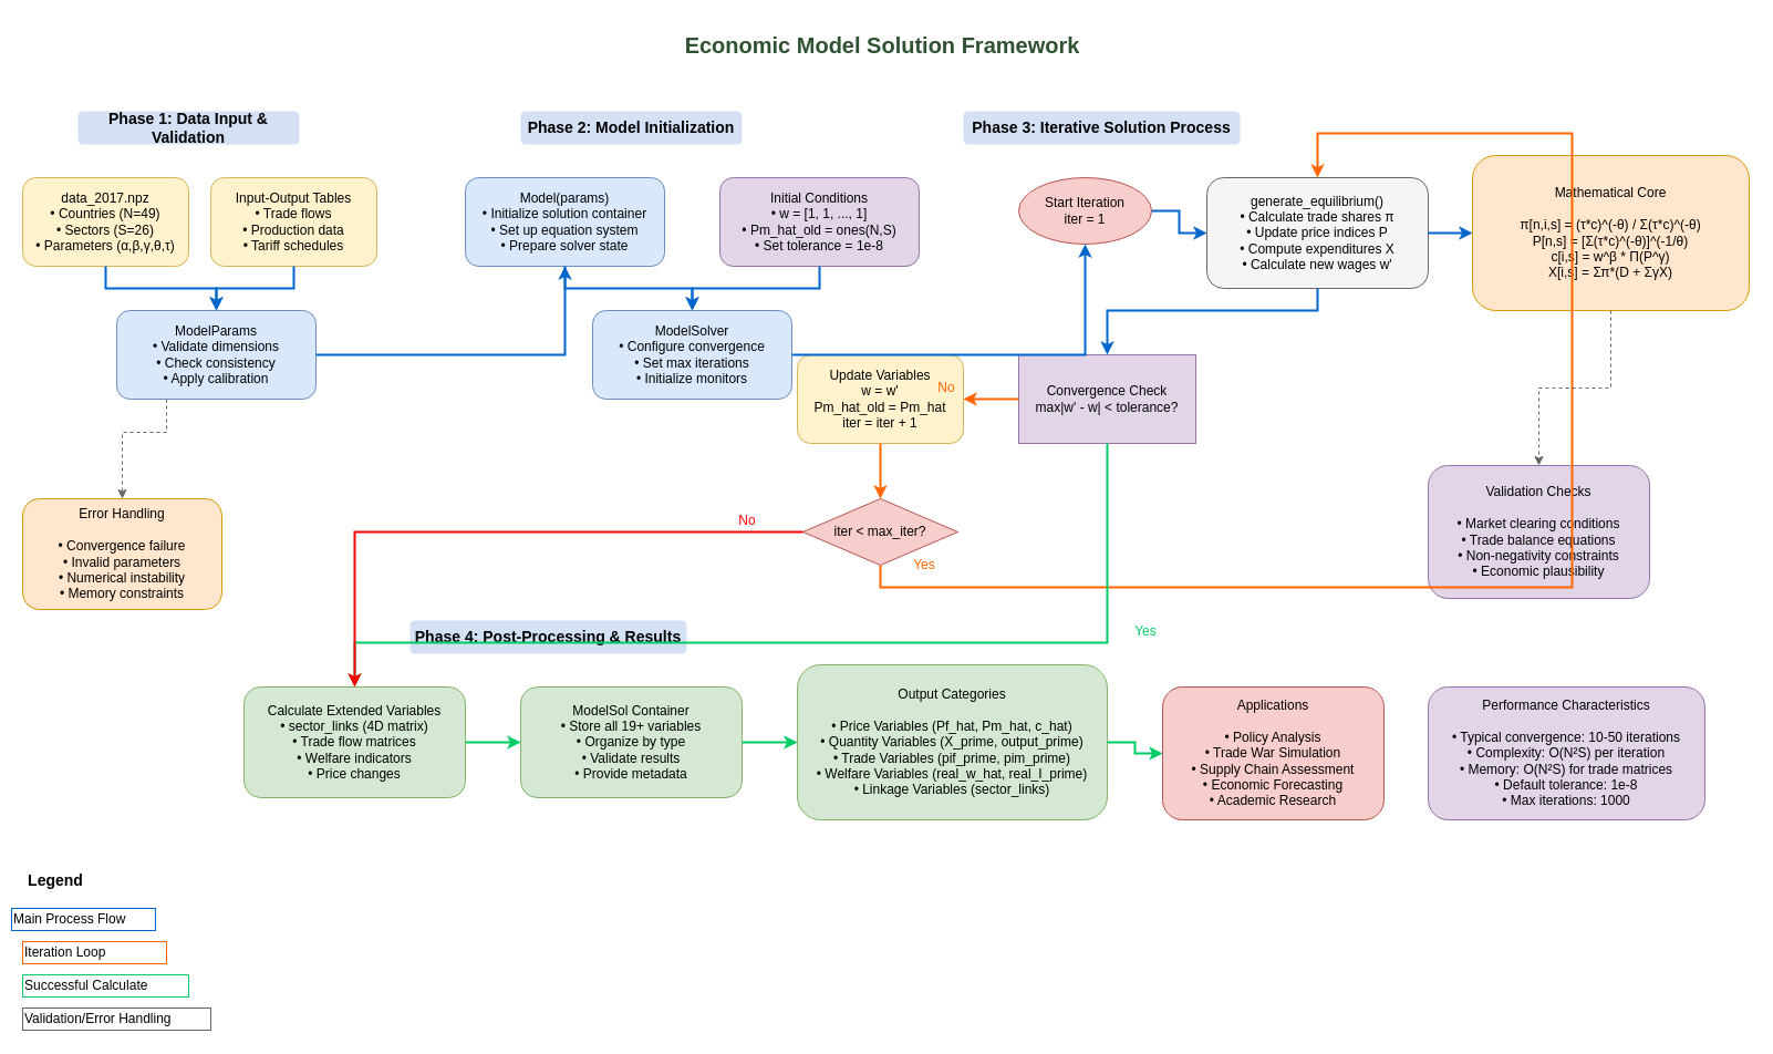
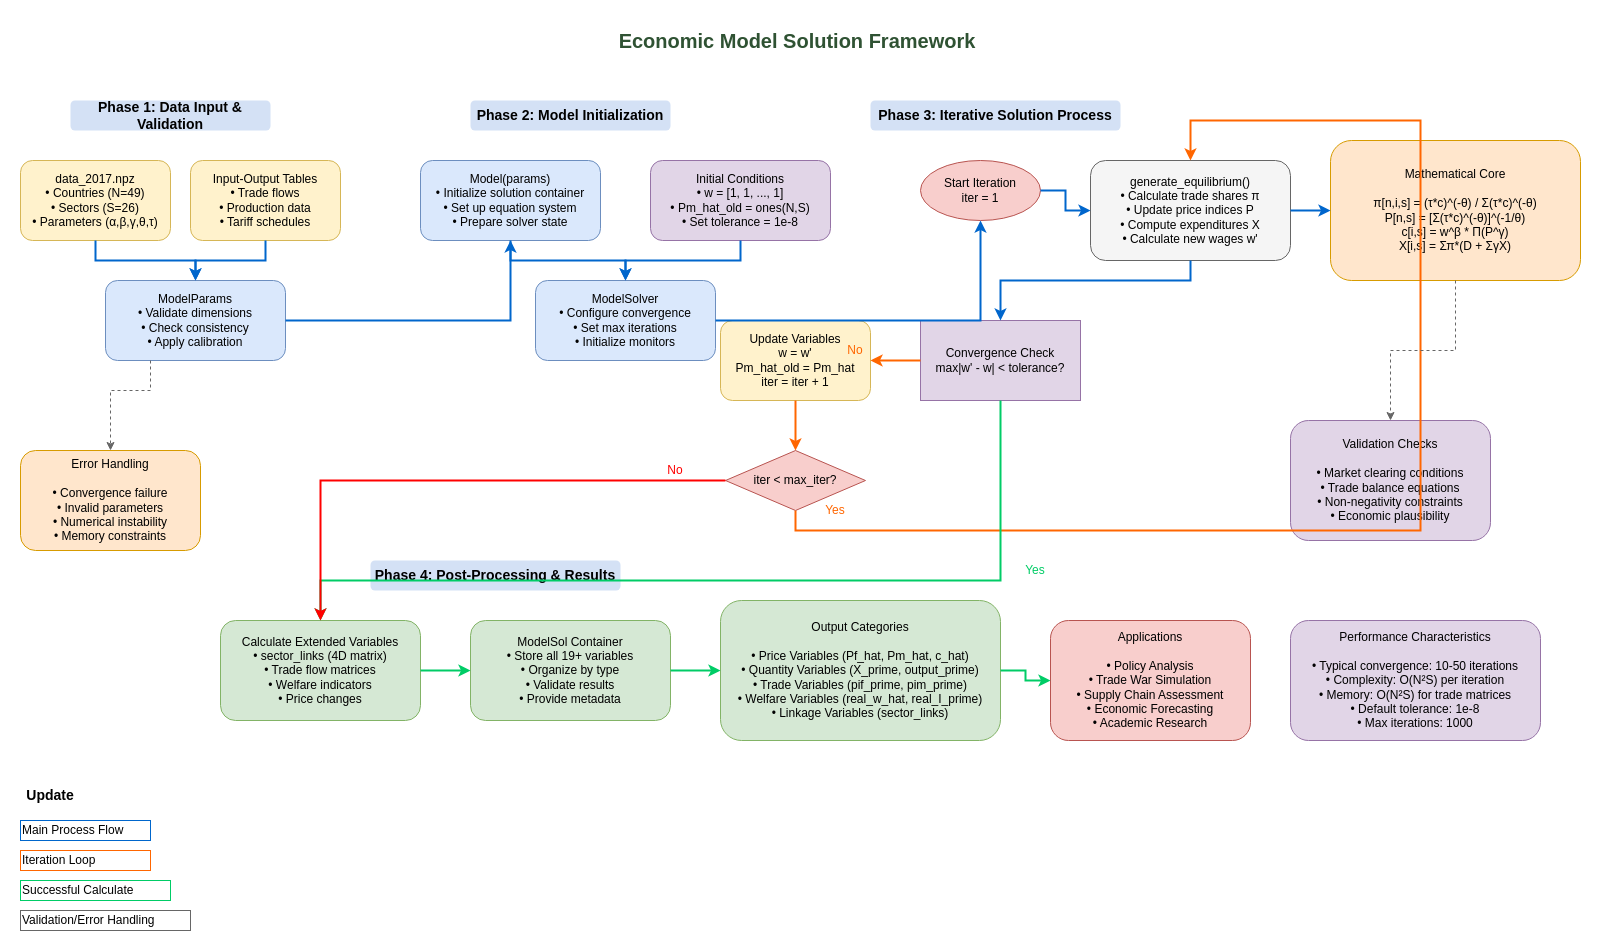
  <mxCell id="0" />
  <mxCell id="1" parent="0" />
  <mxCell id="2" value="Economic Model Solution Framework" style="text;html=1;strokeColor=none;fillColor=none;align=center;verticalAlign=middle;whiteSpace=wrap;rounded=0;fontSize=20;fontStyle=1;fontColor=#2F5233;" vertex="1" parent="1"><mxGeometry x="497" y="20" width="600" height="40" as="geometry" /></mxCell>
  <mxCell id="3" value="Phase 1: Data Input &amp; Validation" style="text;html=1;strokeColor=none;fillColor=#d4e1f5;align=center;verticalAlign=middle;whiteSpace=wrap;rounded=1;fontSize=14;fontStyle=1;" vertex="1" parent="1"><mxGeometry x="70" y="100" width="200" height="30" as="geometry" /></mxCell>
  <mxCell id="4" value="data_2017.npz&#10;• Countries (N=49)&#10;• Sectors (S=26)&#10;• Parameters (α,β,γ,θ,τ)" style="rounded=1;whiteSpace=wrap;html=1;fillColor=#fff2cc;strokeColor=#d6b656;" vertex="1" parent="1"><mxGeometry x="20" y="160" width="150" height="80" as="geometry" /></mxCell>
  <mxCell id="5" value="Input-Output Tables&#10;• Trade flows&#10;• Production data&#10;• Tariff schedules" style="rounded=1;whiteSpace=wrap;html=1;fillColor=#fff2cc;strokeColor=#d6b656;" vertex="1" parent="1"><mxGeometry x="190" y="160" width="150" height="80" as="geometry" /></mxCell>
  <mxCell id="6" value="ModelParams&#10;• Validate dimensions&#10;• Check consistency&#10;• Apply calibration" style="rounded=1;whiteSpace=wrap;html=1;fillColor=#dae8fc;strokeColor=#6c8ebf;" vertex="1" parent="1"><mxGeometry x="105" y="280" width="180" height="80" as="geometry" /></mxCell>
  <mxCell id="7" value="Phase 2: Model Initialization" style="text;html=1;strokeColor=none;fillColor=#d4e1f5;align=center;verticalAlign=middle;whiteSpace=wrap;rounded=1;fontSize=14;fontStyle=1;" vertex="1" parent="1"><mxGeometry x="470" y="100" width="200" height="30" as="geometry" /></mxCell>
  <mxCell id="8" value="Model(params)&#10;• Initialize solution container&#10;• Set up equation system&#10;• Prepare solver state" style="rounded=1;whiteSpace=wrap;html=1;fillColor=#dae8fc;strokeColor=#6c8ebf;" vertex="1" parent="1"><mxGeometry x="420" y="160" width="180" height="80" as="geometry" /></mxCell>
  <mxCell id="9" value="Initial Conditions&#10;• w = [1, 1, ..., 1]&#10;• Pm_hat_old = ones(N,S)&#10;• Set tolerance = 1e-8" style="rounded=1;whiteSpace=wrap;html=1;fillColor=#e1d5e7;strokeColor=#9673a6;" vertex="1" parent="1"><mxGeometry x="650" y="160" width="180" height="80" as="geometry" /></mxCell>
  <mxCell id="10" value="ModelSolver&#10;• Configure convergence&#10;• Set max iterations&#10;• Initialize monitors" style="rounded=1;whiteSpace=wrap;html=1;fillColor=#dae8fc;strokeColor=#6c8ebf;" vertex="1" parent="1"><mxGeometry x="535" y="280" width="180" height="80" as="geometry" /></mxCell>
  <mxCell id="11" value="Phase 3: Iterative Solution Process" style="text;html=1;strokeColor=none;fillColor=#d4e1f5;align=center;verticalAlign=middle;whiteSpace=wrap;rounded=1;fontSize=14;fontStyle=1;" vertex="1" parent="1"><mxGeometry x="870" y="100" width="250" height="30" as="geometry" /></mxCell>
  <mxCell id="12" value="Start Iteration&#10;iter = 1" style="ellipse;whiteSpace=wrap;html=1;fillColor=#f8cecc;strokeColor=#b85450;" vertex="1" parent="1"><mxGeometry x="920" y="160" width="120" height="60" as="geometry" /></mxCell>
  <mxCell id="13" value="generate_equilibrium()&#10;• Calculate trade shares π&#10;• Update price indices P&#10;• Compute expenditures X&#10;• Calculate new wages w'" style="rounded=1;whiteSpace=wrap;html=1;fillColor=#f5f5f5;strokeColor=#666666;" vertex="1" parent="1"><mxGeometry x="1090" y="160" width="200" height="100" as="geometry" /></mxCell>
  <mxCell id="14" value="Mathematical Core&#10;&#10;π[n,i,s] = (τ*c)^(-θ) / Σ(τ*c)^(-θ)&#10;P[n,s] = [Σ(τ*c)^(-θ)]^(-1/θ)&#10;c[i,s] = w^β * Π(P^γ)&#10;X[i,s] = Σπ*(D + ΣγX)" style="rounded=1;whiteSpace=wrap;html=1;fillColor=#ffe6cc;strokeColor=#d79b00;" vertex="1" parent="1"><mxGeometry x="1330" y="140" width="250" height="140" as="geometry" /></mxCell>
  <mxCell id="15" value="Convergence Check&#10;max|w' - w| &lt; tolerance?" style="whiteSpace=wrap;html=1;fillColor=#e1d5e7;strokeColor=#9673a6;rounded=0;" vertex="1" parent="1"><mxGeometry x="920" y="320" width="160" height="80" as="geometry" /></mxCell>
  <mxCell id="16" value="Update Variables&#10;w = w'&#10;Pm_hat_old = Pm_hat&#10;iter = iter + 1" style="rounded=1;whiteSpace=wrap;html=1;fillColor=#fff2cc;strokeColor=#d6b656;" vertex="1" parent="1"><mxGeometry x="720" y="320" width="150" height="80" as="geometry" /></mxCell>
  <mxCell id="17" value="iter &lt; max_iter?" style="rhombus;whiteSpace=wrap;html=1;fillColor=#f8cecc;strokeColor=#b85450;" vertex="1" parent="1"><mxGeometry x="725" y="450" width="140" height="60" as="geometry" /></mxCell>
  <mxCell id="18" value="Phase 4: Post-Processing &amp; Results" style="text;html=1;strokeColor=none;fillColor=#d4e1f5;align=center;verticalAlign=middle;whiteSpace=wrap;rounded=1;fontSize=14;fontStyle=1;" vertex="1" parent="1"><mxGeometry x="370" y="560" width="250" height="30" as="geometry" /></mxCell>
  <mxCell id="19" value="Calculate Extended Variables&#10;• sector_links (4D matrix)&#10;• Trade flow matrices&#10;• Welfare indicators&#10;• Price changes" style="rounded=1;whiteSpace=wrap;html=1;fillColor=#d5e8d4;strokeColor=#82b366;" vertex="1" parent="1"><mxGeometry x="220" y="620" width="200" height="100" as="geometry" /></mxCell>
  <mxCell id="20" value="ModelSol Container&#10;• Store all 19+ variables&#10;• Organize by type&#10;• Validate results&#10;• Provide metadata" style="rounded=1;whiteSpace=wrap;html=1;fillColor=#d5e8d4;strokeColor=#82b366;" vertex="1" parent="1"><mxGeometry x="470" y="620" width="200" height="100" as="geometry" /></mxCell>
  <mxCell id="21" value="Output Categories&#10;&#10;• Price Variables (Pf_hat, Pm_hat, c_hat)&#10;• Quantity Variables (X_prime, output_prime)&#10;• Trade Variables (pif_prime, pim_prime)&#10;• Welfare Variables (real_w_hat, real_I_prime)&#10;• Linkage Variables (sector_links)" style="rounded=1;whiteSpace=wrap;html=1;fillColor=#d5e8d4;strokeColor=#82b366;" vertex="1" parent="1"><mxGeometry x="720" y="600" width="280" height="140" as="geometry" /></mxCell>
  <mxCell id="22" value="Applications&#10;&#10;• Policy Analysis&#10;• Trade War Simulation&#10;• Supply Chain Assessment&#10;• Economic Forecasting&#10;• Academic Research" style="rounded=1;whiteSpace=wrap;html=1;fillColor=#f8cecc;strokeColor=#b85450;" vertex="1" parent="1"><mxGeometry x="1050" y="620" width="200" height="120" as="geometry" /></mxCell>
  <mxCell id="23" value="Error Handling&#10;&#10;• Convergence failure&#10;• Invalid parameters&#10;• Numerical instability&#10;• Memory constraints" style="rounded=1;whiteSpace=wrap;html=1;fillColor=#ffe6cc;strokeColor=#d79b00;" vertex="1" parent="1"><mxGeometry x="20" y="450" width="180" height="100" as="geometry" /></mxCell>
  <mxCell id="24" value="Validation Checks&#10;&#10;• Market clearing conditions&#10;• Trade balance equations&#10;• Non-negativity constraints&#10;• Economic plausibility" style="rounded=1;whiteSpace=wrap;html=1;fillColor=#e1d5e7;strokeColor=#9673a6;" vertex="1" parent="1"><mxGeometry x="1290" y="420" width="200" height="120" as="geometry" /></mxCell>
  <mxCell id="25" style="edgeStyle=orthogonalEdgeStyle;rounded=0;orthogonalLoop=1;jettySize=auto;html=1;strokeWidth=2;strokeColor=#0066CC;" source="4" target="6" edge="1" parent="1"><mxGeometry relative="1" as="geometry" /></mxCell>
  <mxCell id="26" style="edgeStyle=orthogonalEdgeStyle;rounded=0;orthogonalLoop=1;jettySize=auto;html=1;strokeWidth=2;strokeColor=#0066CC;" source="5" target="6" edge="1" parent="1"><mxGeometry relative="1" as="geometry" /></mxCell>
  <mxCell id="27" style="edgeStyle=orthogonalEdgeStyle;rounded=0;orthogonalLoop=1;jettySize=auto;html=1;strokeWidth=2;strokeColor=#0066CC;" source="6" target="8" edge="1" parent="1"><mxGeometry relative="1" as="geometry" /></mxCell>
  <mxCell id="28" style="edgeStyle=orthogonalEdgeStyle;rounded=0;orthogonalLoop=1;jettySize=auto;html=1;strokeWidth=2;strokeColor=#0066CC;" source="8" target="10" edge="1" parent="1"><mxGeometry relative="1" as="geometry" /></mxCell>
  <mxCell id="29" style="edgeStyle=orthogonalEdgeStyle;rounded=0;orthogonalLoop=1;jettySize=auto;html=1;strokeWidth=2;strokeColor=#0066CC;" source="9" target="10" edge="1" parent="1"><mxGeometry relative="1" as="geometry" /></mxCell>
  <mxCell id="30" style="edgeStyle=orthogonalEdgeStyle;rounded=0;orthogonalLoop=1;jettySize=auto;html=1;strokeWidth=2;strokeColor=#0066CC;" source="10" target="12" edge="1" parent="1"><mxGeometry relative="1" as="geometry" /></mxCell>
  <mxCell id="31" style="edgeStyle=orthogonalEdgeStyle;rounded=0;orthogonalLoop=1;jettySize=auto;html=1;strokeWidth=2;strokeColor=#0066CC;" source="12" target="13" edge="1" parent="1"><mxGeometry relative="1" as="geometry" /></mxCell>
  <mxCell id="32" style="edgeStyle=orthogonalEdgeStyle;rounded=0;orthogonalLoop=1;jettySize=auto;html=1;strokeWidth=2;strokeColor=#0066CC;" source="13" target="14" edge="1" parent="1"><mxGeometry relative="1" as="geometry" /></mxCell>
  <mxCell id="33" style="edgeStyle=orthogonalEdgeStyle;rounded=0;orthogonalLoop=1;jettySize=auto;html=1;strokeWidth=2;strokeColor=#0066CC;" source="13" target="15" edge="1" parent="1"><mxGeometry relative="1" as="geometry"><Array as="points"><mxPoint x="1190" y="280" /><mxPoint x="1000" y="280" /></Array></mxGeometry></mxCell>
  <mxCell id="34" style="edgeStyle=orthogonalEdgeStyle;rounded=0;orthogonalLoop=1;jettySize=auto;html=1;strokeWidth=2;strokeColor=#FF6600;" source="15" target="16" edge="1" parent="1"><mxGeometry relative="1" as="geometry" /></mxCell>
  <mxCell id="35" value="No" style="text;html=1;strokeColor=none;fillColor=none;align=center;verticalAlign=middle;whiteSpace=wrap;rounded=0;fontSize=12;fontColor=#FF6600;" vertex="1" parent="1"><mxGeometry x="840" y="340" width="30" height="20" as="geometry" /></mxCell>
  <mxCell id="36" style="edgeStyle=orthogonalEdgeStyle;rounded=0;orthogonalLoop=1;jettySize=auto;html=1;strokeWidth=2;strokeColor=#FF6600;" source="16" target="17" edge="1" parent="1"><mxGeometry relative="1" as="geometry" /></mxCell>
  <mxCell id="37" style="edgeStyle=orthogonalEdgeStyle;rounded=0;orthogonalLoop=1;jettySize=auto;html=1;strokeWidth=2;strokeColor=#FF6600;" source="17" target="13" edge="1" parent="1"><mxGeometry relative="1" as="geometry"><Array as="points"><mxPoint x="795" y="530" /><mxPoint x="1420" y="530" /><mxPoint x="1420" y="120" /><mxPoint x="1190" y="120" /></Array></mxGeometry></mxCell>
  <mxCell id="38" value="Yes" style="text;html=1;strokeColor=none;fillColor=none;align=center;verticalAlign=middle;whiteSpace=wrap;rounded=0;fontSize=12;fontColor=#FF6600;" vertex="1" parent="1"><mxGeometry x="820" y="500" width="30" height="20" as="geometry" /></mxCell>
  <mxCell id="39" style="edgeStyle=orthogonalEdgeStyle;rounded=0;orthogonalLoop=1;jettySize=auto;html=1;strokeWidth=2;strokeColor=#00CC66;" source="15" target="19" edge="1" parent="1"><mxGeometry relative="1" as="geometry"><Array as="points"><mxPoint x="1000" y="580" /><mxPoint x="320" y="580" /></Array></mxGeometry></mxCell>
  <mxCell id="40" value="Yes" style="text;html=1;strokeColor=none;fillColor=none;align=center;verticalAlign=middle;whiteSpace=wrap;rounded=0;fontSize=12;fontColor=#00CC66;" vertex="1" parent="1"><mxGeometry x="1020" y="560" width="30" height="20" as="geometry" /></mxCell>
  <mxCell id="41" style="edgeStyle=orthogonalEdgeStyle;rounded=0;orthogonalLoop=1;jettySize=auto;html=1;strokeWidth=2;strokeColor=#FF0000;" source="17" target="19" edge="1" parent="1"><mxGeometry relative="1" as="geometry"><Array as="points"><mxPoint x="690" y="480" /><mxPoint x="320" y="480" /><mxPoint x="320" y="600" /></Array></mxGeometry></mxCell>
  <mxCell id="42" value="No" style="text;html=1;strokeColor=none;fillColor=none;align=center;verticalAlign=middle;whiteSpace=wrap;rounded=0;fontSize=12;fontColor=#FF0000;" vertex="1" parent="1"><mxGeometry x="660" y="460" width="30" height="20" as="geometry" /></mxCell>
  <mxCell id="43" style="edgeStyle=orthogonalEdgeStyle;rounded=0;orthogonalLoop=1;jettySize=auto;html=1;strokeWidth=2;strokeColor=#00CC66;" source="19" target="20" edge="1" parent="1"><mxGeometry relative="1" as="geometry" /></mxCell>
  <mxCell id="44" style="edgeStyle=orthogonalEdgeStyle;rounded=0;orthogonalLoop=1;jettySize=auto;html=1;strokeWidth=2;strokeColor=#00CC66;" source="20" target="21" edge="1" parent="1"><mxGeometry relative="1" as="geometry" /></mxCell>
  <mxCell id="45" style="edgeStyle=orthogonalEdgeStyle;rounded=0;orthogonalLoop=1;jettySize=auto;html=1;strokeWidth=2;strokeColor=#00CC66;" source="21" target="22" edge="1" parent="1"><mxGeometry relative="1" as="geometry" /></mxCell>
  <mxCell id="46" style="edgeStyle=orthogonalEdgeStyle;rounded=0;orthogonalLoop=1;jettySize=auto;html=1;strokeWidth=1;strokeColor=#666666;dashed=1;" source="14" target="24" edge="1" parent="1"><mxGeometry relative="1" as="geometry" /></mxCell>
  <mxCell id="47" style="edgeStyle=orthogonalEdgeStyle;rounded=0;orthogonalLoop=1;jettySize=auto;html=1;strokeWidth=1;strokeColor=#666666;dashed=1;" source="6" target="23" edge="1" parent="1"><mxGeometry relative="1" as="geometry"><Array as="points"><mxPoint x="150" y="390" /><mxPoint x="110" y="390" /></Array></mxGeometry></mxCell>
- <mxCell id="48" value="Legend" style="text;html=1;strokeColor=none;fillColor=none;align=center;verticalAlign=middle;whiteSpace=wrap;rounded=0;fontSize=14;fontStyle=1;" vertex="1" parent="1"><mxGeometry x="20" y="780" width="60" height="30" as="geometry" /></mxCell>
- <mxCell id="49" value="Main Process Flow" style="text;html=1;strokeColor=#0066CC;fillColor=none;align=left;verticalAlign=middle;whiteSpace=wrap;rounded=0;fontSize=12;" vertex="1" parent="1"><mxGeometry x="10" y="820" width="130" height="20" as="geometry" /></mxCell>
+ <mxCell id="48" value="Update" style="text;html=1;strokeColor=none;fillColor=none;align=center;verticalAlign=middle;whiteSpace=wrap;rounded=0;fontSize=14;fontStyle=1;" vertex="1" parent="1"><mxGeometry x="20" y="780" width="60" height="30" as="geometry" /></mxCell>
+ <mxCell id="49" value="Main Process Flow" style="text;html=1;strokeColor=#0066CC;fillColor=none;align=left;verticalAlign=middle;whiteSpace=wrap;rounded=0;fontSize=12;" vertex="1" parent="1"><mxGeometry x="20" y="820" width="130" height="20" as="geometry" /></mxCell>
  <mxCell id="50" value="Iteration Loop" style="text;html=1;strokeColor=#FF6600;fillColor=none;align=left;verticalAlign=middle;whiteSpace=wrap;rounded=0;fontSize=12;" vertex="1" parent="1"><mxGeometry x="20" y="850" width="130" height="20" as="geometry" /></mxCell>
  <mxCell id="51" value="Successful Calculate" style="text;html=1;strokeColor=#00CC66;fillColor=none;align=left;verticalAlign=middle;whiteSpace=wrap;rounded=0;fontSize=12;" vertex="1" parent="1"><mxGeometry x="20" y="880" width="150" height="20" as="geometry" /></mxCell>
  <mxCell id="52" value="Validation/Error Handling" style="text;html=1;strokeColor=#666666;fillColor=none;align=left;verticalAlign=middle;whiteSpace=wrap;rounded=0;fontSize=12;" vertex="1" parent="1"><mxGeometry x="20" y="910" width="170" height="20" as="geometry" /></mxCell>
  <mxCell id="53" value="Performance Characteristics&#10;&#10;• Typical convergence: 10-50 iterations&#10;• Complexity: O(N²S) per iteration&#10;• Memory: O(N²S) for trade matrices&#10;• Default tolerance: 1e-8&#10;• Max iterations: 1000" style="rounded=1;whiteSpace=wrap;html=1;fillColor=#e1d5e7;strokeColor=#9673a6;" vertex="1" parent="1"><mxGeometry x="1290" y="620" width="250" height="120" as="geometry" /></mxCell>
